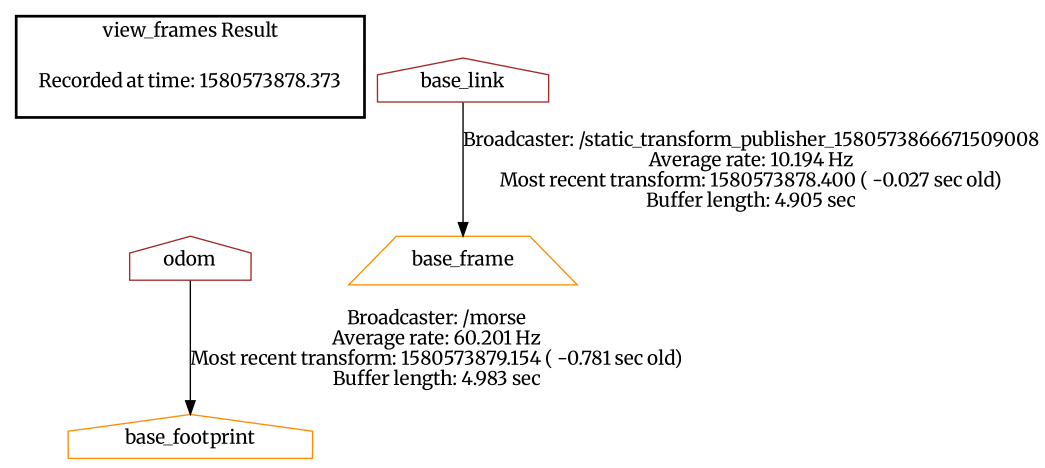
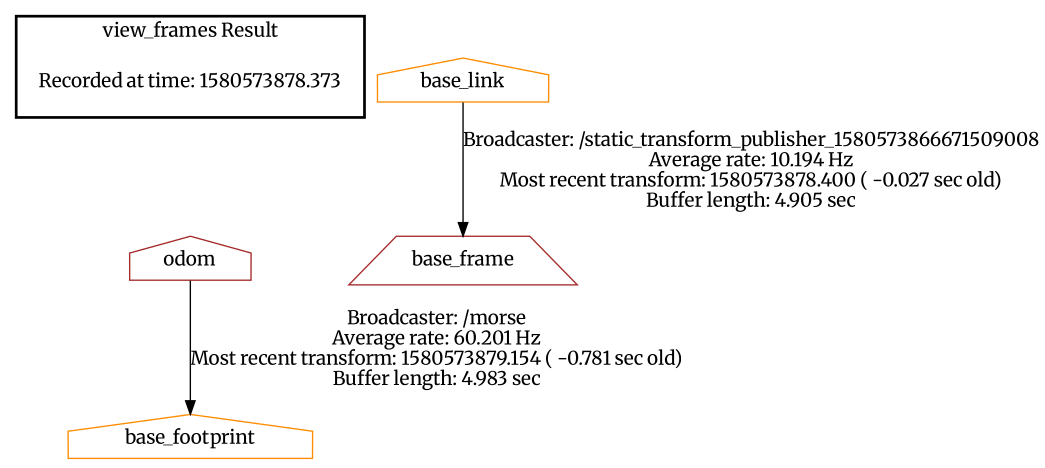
  digraph {
    fontname=Merriweather
    node [color=brown fontname=Merriweather shape=house]
    edge [fontname=Merriweather]
    "Recorded at time: 1580573878.373" [shape=plaintext]
    odom
-   base_frame [color=darkorange shape=trapezium]
-   base_link
+   base_frame [shape=trapezium]
+   base_link [color=darkorange]
    base_footprint [color=darkorange]
    subgraph cluster_1 {
      color=black
      label="view_frames Result"
      style=bold
      "Recorded at time: 1580573878.373"
    }
    "Recorded at time: 1580573878.373" -> odom [style=invis]
    odom -> base_footprint [label="Broadcaster: /morse\nAverage rate: 60.201 Hz\nMost recent transform: 1580573879.154 ( -0.781 sec old)\nBuffer length: 4.983 sec\n"]
    base_link -> base_frame [label="Broadcaster: /static_transform_publisher_1580573866671509008\nAverage rate: 10.194 Hz\nMost recent transform: 1580573878.400 ( -0.027 sec old)\nBuffer length: 4.905 sec\n"]
  }
